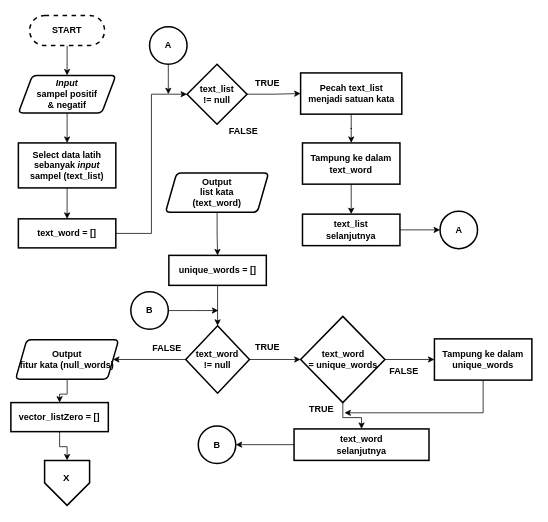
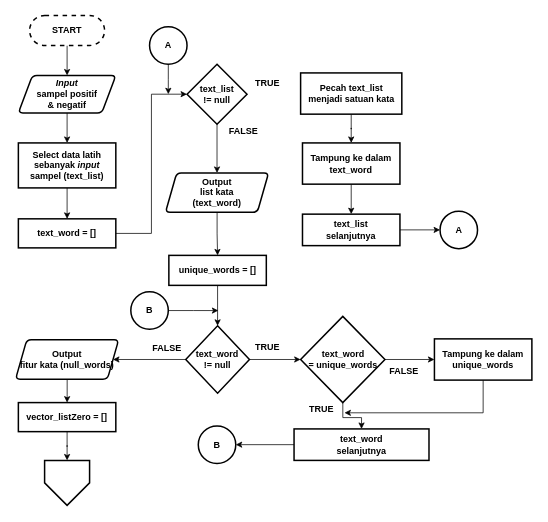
  <mxCell id="0" />
  <mxCell id="1" parent="0" />
  <mxCell id="2" style="edgeStyle=orthogonalEdgeStyle;rounded=0;orthogonalLoop=1;jettySize=auto;html=1;entryX=0.5;entryY=0;entryDx=0;entryDy=0;" parent="1" source="3" target="5" edge="1"><mxGeometry relative="1" as="geometry" /></mxCell>
  <mxCell id="3" value="START" style="rounded=1;whiteSpace=wrap;html=1;absoluteArcSize=1;arcSize=41;strokeWidth=2;fontStyle=1;dashed=1;" parent="1" vertex="1"><mxGeometry x="39" y="20" width="100" height="40" as="geometry" /></mxCell>
  <mxCell id="4" style="edgeStyle=orthogonalEdgeStyle;rounded=0;orthogonalLoop=1;jettySize=auto;html=1;entryX=0.5;entryY=0;entryDx=0;entryDy=0;" parent="1" source="5" target="7" edge="1"><mxGeometry relative="1" as="geometry" /></mxCell>
  <mxCell id="5" value="&lt;b&gt;&lt;i&gt;Input&lt;br&gt;&lt;/i&gt;sampel positif &lt;br&gt;&amp;amp; negatif&lt;/b&gt;" style="shape=parallelogram;html=1;strokeWidth=2;perimeter=parallelogramPerimeter;whiteSpace=wrap;rounded=1;arcSize=12;size=0.144;" parent="1" vertex="1"><mxGeometry x="24" y="100" width="130" height="50" as="geometry" /></mxCell>
  <mxCell id="6" style="edgeStyle=orthogonalEdgeStyle;rounded=0;orthogonalLoop=1;jettySize=auto;html=1;entryX=0.5;entryY=0;entryDx=0;entryDy=0;" parent="1" source="7" target="35" edge="1"><mxGeometry relative="1" as="geometry" /></mxCell>
  <mxCell id="7" value="&lt;b&gt;Select data latih sebanyak&amp;nbsp;&lt;i&gt;input &lt;/i&gt;sampel (text_list)&lt;/b&gt;" style="rounded=1;whiteSpace=wrap;html=1;absoluteArcSize=1;arcSize=0;strokeWidth=2;" parent="1" vertex="1"><mxGeometry x="24" y="190" width="130" height="60" as="geometry" /></mxCell>
  <mxCell id="8" style="edgeStyle=orthogonalEdgeStyle;rounded=0;orthogonalLoop=1;jettySize=auto;html=1;entryX=0.5;entryY=0;entryDx=0;entryDy=0;" parent="1" source="9" target="37" edge="1"><mxGeometry relative="1" as="geometry" /></mxCell>
  <mxCell id="9" value="&lt;b&gt;Pecah&amp;nbsp;&lt;/b&gt;&lt;b&gt;text_list&lt;br&gt;&lt;/b&gt;&lt;b&gt;menjadi satuan kata&lt;br&gt;&lt;/b&gt;" style="rounded=1;whiteSpace=wrap;html=1;absoluteArcSize=1;arcSize=0;strokeWidth=2;" parent="1" vertex="1"><mxGeometry x="400.5" y="96.62" width="135" height="55" as="geometry" /></mxCell>
  <mxCell id="10" style="edgeStyle=orthogonalEdgeStyle;rounded=0;orthogonalLoop=1;jettySize=auto;html=1;entryX=0;entryY=0.5;entryDx=0;entryDy=0;entryPerimeter=0;" parent="1" source="12" target="17" edge="1"><mxGeometry relative="1" as="geometry" /></mxCell>
  <mxCell id="11" style="edgeStyle=orthogonalEdgeStyle;rounded=0;orthogonalLoop=1;jettySize=auto;html=1;entryX=1;entryY=0.5;entryDx=0;entryDy=0;" parent="1" source="12" target="29" edge="1"><mxGeometry relative="1" as="geometry" /></mxCell>
  <mxCell id="12" value="text_word&lt;br&gt;!= null" style="strokeWidth=2;html=1;shape=mxgraph.flowchart.decision;whiteSpace=wrap;fontStyle=1" parent="1" vertex="1"><mxGeometry x="247.25" y="433.88" width="85" height="90" as="geometry" /></mxCell>
  <mxCell id="13" style="edgeStyle=orthogonalEdgeStyle;rounded=0;orthogonalLoop=1;jettySize=auto;html=1;" parent="1" source="14" edge="1"><mxGeometry relative="1" as="geometry"><mxPoint x="459" y="550" as="targetPoint" /><Array as="points"><mxPoint x="644" y="550" /></Array></mxGeometry></mxCell>
  <mxCell id="14" value="&lt;b&gt;Tampung ke dalam unique_words&lt;br&gt;&lt;/b&gt;" style="rounded=1;whiteSpace=wrap;html=1;absoluteArcSize=1;arcSize=0;strokeWidth=2;" parent="1" vertex="1"><mxGeometry x="579" y="451.38" width="130" height="55" as="geometry" /></mxCell>
  <mxCell id="15" style="edgeStyle=orthogonalEdgeStyle;rounded=0;orthogonalLoop=1;jettySize=auto;html=1;entryX=0.5;entryY=0;entryDx=0;entryDy=0;" parent="1" source="17" target="23" edge="1"><mxGeometry relative="1" as="geometry" /></mxCell>
  <mxCell id="16" style="edgeStyle=orthogonalEdgeStyle;rounded=0;orthogonalLoop=1;jettySize=auto;html=1;entryX=0;entryY=0.5;entryDx=0;entryDy=0;" parent="1" source="17" target="14" edge="1"><mxGeometry relative="1" as="geometry" /></mxCell>
  <mxCell id="17" value="text_word &lt;br&gt;= unique_words" style="strokeWidth=2;html=1;shape=mxgraph.flowchart.decision;whiteSpace=wrap;fontStyle=1" parent="1" vertex="1"><mxGeometry x="400.5" y="421.38" width="112.5" height="115" as="geometry" /></mxCell>
  <mxCell id="18" style="edgeStyle=orthogonalEdgeStyle;rounded=0;orthogonalLoop=1;jettySize=auto;html=1;entryX=0.5;entryY=0;entryDx=0;entryDy=0;entryPerimeter=0;" parent="1" source="19" target="12" edge="1"><mxGeometry relative="1" as="geometry" /></mxCell>
  <mxCell id="19" value="&lt;b&gt;unique_words = []&lt;br&gt;&lt;/b&gt;" style="rounded=1;whiteSpace=wrap;html=1;absoluteArcSize=1;arcSize=0;strokeWidth=2;" parent="1" vertex="1"><mxGeometry x="224.75" y="340" width="130" height="40" as="geometry" /></mxCell>
  <mxCell id="20" value="B" style="strokeWidth=2;html=1;shape=mxgraph.flowchart.start_2;whiteSpace=wrap;fontStyle=1" parent="1" vertex="1"><mxGeometry x="264" y="567.5" width="50" height="50" as="geometry" /></mxCell>
  <mxCell id="21" value="TRUE" style="text;html=1;align=center;verticalAlign=middle;resizable=0;points=[];autosize=1;fontStyle=1" parent="1" vertex="1"><mxGeometry x="331.25" y="452.63" width="50" height="20" as="geometry" /></mxCell>
  <mxCell id="22" style="edgeStyle=orthogonalEdgeStyle;rounded=0;orthogonalLoop=1;jettySize=auto;html=1;" parent="1" source="23" target="20" edge="1"><mxGeometry relative="1" as="geometry"><mxPoint x="334.75" y="703.63" as="targetPoint" /></mxGeometry></mxCell>
  <mxCell id="23" value="&lt;b&gt;text_word&lt;br&gt;selanjutnya&lt;br&gt;&lt;/b&gt;" style="rounded=1;whiteSpace=wrap;html=1;absoluteArcSize=1;arcSize=0;strokeWidth=2;" parent="1" vertex="1"><mxGeometry x="391.75" y="571.5" width="180" height="42" as="geometry" /></mxCell>
  <mxCell id="24" style="edgeStyle=orthogonalEdgeStyle;rounded=0;orthogonalLoop=1;jettySize=auto;html=1;" parent="1" source="25" edge="1"><mxGeometry relative="1" as="geometry"><mxPoint x="290.75" y="413.63" as="targetPoint" /></mxGeometry></mxCell>
  <mxCell id="25" value="B" style="strokeWidth=2;html=1;shape=mxgraph.flowchart.start_2;whiteSpace=wrap;fontStyle=1" parent="1" vertex="1"><mxGeometry x="174" y="388.63" width="50" height="50" as="geometry" /></mxCell>
  <mxCell id="26" value="TRUE" style="text;html=1;align=center;verticalAlign=middle;resizable=0;points=[];autosize=1;fontStyle=1" parent="1" vertex="1"><mxGeometry x="403" y="536.38" width="50" height="20" as="geometry" /></mxCell>
  <mxCell id="27" value="FALSE" style="text;html=1;align=center;verticalAlign=middle;resizable=0;points=[];autosize=1;fontStyle=1" parent="1" vertex="1"><mxGeometry x="513" y="485.13" width="50" height="20" as="geometry" /></mxCell>
  <mxCell id="28" style="edgeStyle=orthogonalEdgeStyle;rounded=0;orthogonalLoop=1;jettySize=auto;html=1;entryX=0.5;entryY=0;entryDx=0;entryDy=0;" parent="1" source="29" target="48" edge="1"><mxGeometry relative="1" as="geometry" /></mxCell>
  <mxCell id="29" value="Output&lt;br&gt;fitur kata (&lt;span&gt;null_words&lt;/span&gt;)" style="shape=parallelogram;html=1;strokeWidth=2;perimeter=parallelogramPerimeter;whiteSpace=wrap;rounded=1;arcSize=12;size=0.109;fontStyle=1" parent="1" vertex="1"><mxGeometry x="20.25" y="452.63" width="137.5" height="52.5" as="geometry" /></mxCell>
  <mxCell id="30" value="FALSE" style="text;html=1;align=center;verticalAlign=middle;resizable=0;points=[];autosize=1;fontStyle=1" parent="1" vertex="1"><mxGeometry x="197.25" y="453.63" width="50" height="20" as="geometry" /></mxCell>
- <mxCell id="31" style="edgeStyle=orthogonalEdgeStyle;rounded=0;orthogonalLoop=1;jettySize=auto;html=1;entryX=0;entryY=0.5;entryDx=0;entryDy=0;" parent="1" source="33" target="9" edge="1"><mxGeometry relative="1" as="geometry" /></mxCell>
+ <mxCell id="32" style="edgeStyle=orthogonalEdgeStyle;rounded=0;orthogonalLoop=1;jettySize=auto;html=1;entryX=0.5;entryY=0;entryDx=0;entryDy=0;" parent="1" source="33" target="45" edge="1"><mxGeometry relative="1" as="geometry" /></mxCell>
  <mxCell id="33" value="text_list &lt;br&gt;!= null" style="strokeWidth=2;html=1;shape=mxgraph.flowchart.decision;whiteSpace=wrap;fontStyle=1" parent="1" vertex="1"><mxGeometry x="249" y="85" width="80" height="80" as="geometry" /></mxCell>
  <mxCell id="34" style="edgeStyle=orthogonalEdgeStyle;rounded=0;orthogonalLoop=1;jettySize=auto;html=1;entryX=0;entryY=0.5;entryDx=0;entryDy=0;entryPerimeter=0;" parent="1" source="35" target="33" edge="1"><mxGeometry relative="1" as="geometry" /></mxCell>
  <mxCell id="35" value="&lt;b&gt;text_word = []&lt;/b&gt;" style="rounded=1;whiteSpace=wrap;html=1;absoluteArcSize=1;arcSize=0;strokeWidth=2;" parent="1" vertex="1"><mxGeometry x="24" y="291.25" width="130" height="38.75" as="geometry" /></mxCell>
  <mxCell id="36" style="edgeStyle=orthogonalEdgeStyle;rounded=0;orthogonalLoop=1;jettySize=auto;html=1;" parent="1" source="37" target="39" edge="1"><mxGeometry relative="1" as="geometry" /></mxCell>
  <mxCell id="37" value="&lt;b&gt;Tampung ke dalam text_word&lt;br&gt;&lt;/b&gt;" style="rounded=1;whiteSpace=wrap;html=1;absoluteArcSize=1;arcSize=0;strokeWidth=2;" parent="1" vertex="1"><mxGeometry x="403" y="190" width="130" height="55" as="geometry" /></mxCell>
  <mxCell id="38" style="edgeStyle=orthogonalEdgeStyle;rounded=0;orthogonalLoop=1;jettySize=auto;html=1;entryX=0;entryY=0.5;entryDx=0;entryDy=0;entryPerimeter=0;" parent="1" source="39" target="40" edge="1"><mxGeometry relative="1" as="geometry" /></mxCell>
  <mxCell id="39" value="&lt;b&gt;text_list&lt;/b&gt;&lt;b&gt;&lt;br&gt;selanjutnya&lt;br&gt;&lt;/b&gt;" style="rounded=1;whiteSpace=wrap;html=1;absoluteArcSize=1;arcSize=0;strokeWidth=2;" parent="1" vertex="1"><mxGeometry x="403" y="285" width="130" height="42" as="geometry" /></mxCell>
  <mxCell id="40" value="A" style="strokeWidth=2;html=1;shape=mxgraph.flowchart.start_2;whiteSpace=wrap;fontStyle=1" parent="1" vertex="1"><mxGeometry x="586.5" y="281" width="50" height="50" as="geometry" /></mxCell>
  <mxCell id="41" style="edgeStyle=orthogonalEdgeStyle;rounded=0;orthogonalLoop=1;jettySize=auto;html=1;" parent="1" source="42" edge="1"><mxGeometry relative="1" as="geometry"><mxPoint x="224" y="125" as="targetPoint" /></mxGeometry></mxCell>
  <mxCell id="42" value="A" style="strokeWidth=2;html=1;shape=mxgraph.flowchart.start_2;whiteSpace=wrap;fontStyle=1" parent="1" vertex="1"><mxGeometry x="199" y="35" width="50" height="50" as="geometry" /></mxCell>
  <mxCell id="43" value="TRUE" style="text;html=1;align=center;verticalAlign=middle;resizable=0;points=[];autosize=1;fontStyle=1" parent="1" vertex="1"><mxGeometry x="331" y="100" width="50" height="20" as="geometry" /></mxCell>
  <mxCell id="44" style="edgeStyle=orthogonalEdgeStyle;rounded=0;orthogonalLoop=1;jettySize=auto;html=1;entryX=0.5;entryY=0;entryDx=0;entryDy=0;" parent="1" source="45" target="19" edge="1"><mxGeometry relative="1" as="geometry" /></mxCell>
  <mxCell id="45" value="Output&lt;br&gt;list kata&lt;br&gt;(&lt;span&gt;text_word&lt;/span&gt;)" style="shape=parallelogram;html=1;strokeWidth=2;perimeter=parallelogramPerimeter;whiteSpace=wrap;rounded=1;arcSize=12;size=0.109;fontStyle=1" parent="1" vertex="1"><mxGeometry x="220.25" y="230" width="137.5" height="52.5" as="geometry" /></mxCell>
  <mxCell id="46" value="FALSE" style="text;html=1;align=center;verticalAlign=middle;resizable=0;points=[];autosize=1;fontStyle=1" parent="1" vertex="1"><mxGeometry x="299" y="165" width="50" height="20" as="geometry" /></mxCell>
  <mxCell id="47" style="edgeStyle=orthogonalEdgeStyle;rounded=0;orthogonalLoop=1;jettySize=auto;html=1;entryX=0.5;entryY=0;entryDx=0;entryDy=0;" edge="1" parent="1" source="48" target="49"><mxGeometry relative="1" as="geometry" /></mxCell>
- <mxCell id="48" value="&lt;span style=&quot;font-weight: 700&quot;&gt;vector_listZero = []&lt;/span&gt;" style="rounded=1;whiteSpace=wrap;html=1;absoluteArcSize=1;arcSize=0;strokeWidth=2;" parent="1" vertex="1"><mxGeometry x="14" y="536.38" width="130" height="38.75" as="geometry" /></mxCell>
+ <mxCell id="48" value="&lt;span style=&quot;font-weight: 700&quot;&gt;vector_listZero = []&lt;/span&gt;" style="rounded=1;whiteSpace=wrap;html=1;absoluteArcSize=1;arcSize=0;strokeWidth=2;" parent="1" vertex="1"><mxGeometry x="24" y="536.38" width="130" height="38.75" as="geometry" /></mxCell>
  <mxCell id="49" value="" style="verticalLabelPosition=bottom;verticalAlign=top;html=1;shape=offPageConnector;rounded=0;size=0.5;strokeWidth=2;" vertex="1" parent="1"><mxGeometry x="59" y="613.5" width="60" height="60" as="geometry" /></mxCell>
- <mxCell id="50" value="&lt;span style=&quot;font-size: 13px;&quot;&gt;X&lt;/span&gt;" style="text;html=1;align=center;verticalAlign=middle;resizable=0;points=[];autosize=1;fontSize=13;fontStyle=1" vertex="1" parent="1"><mxGeometry x="78" y="627" width="20" height="20" as="geometry" /></mxCell>
